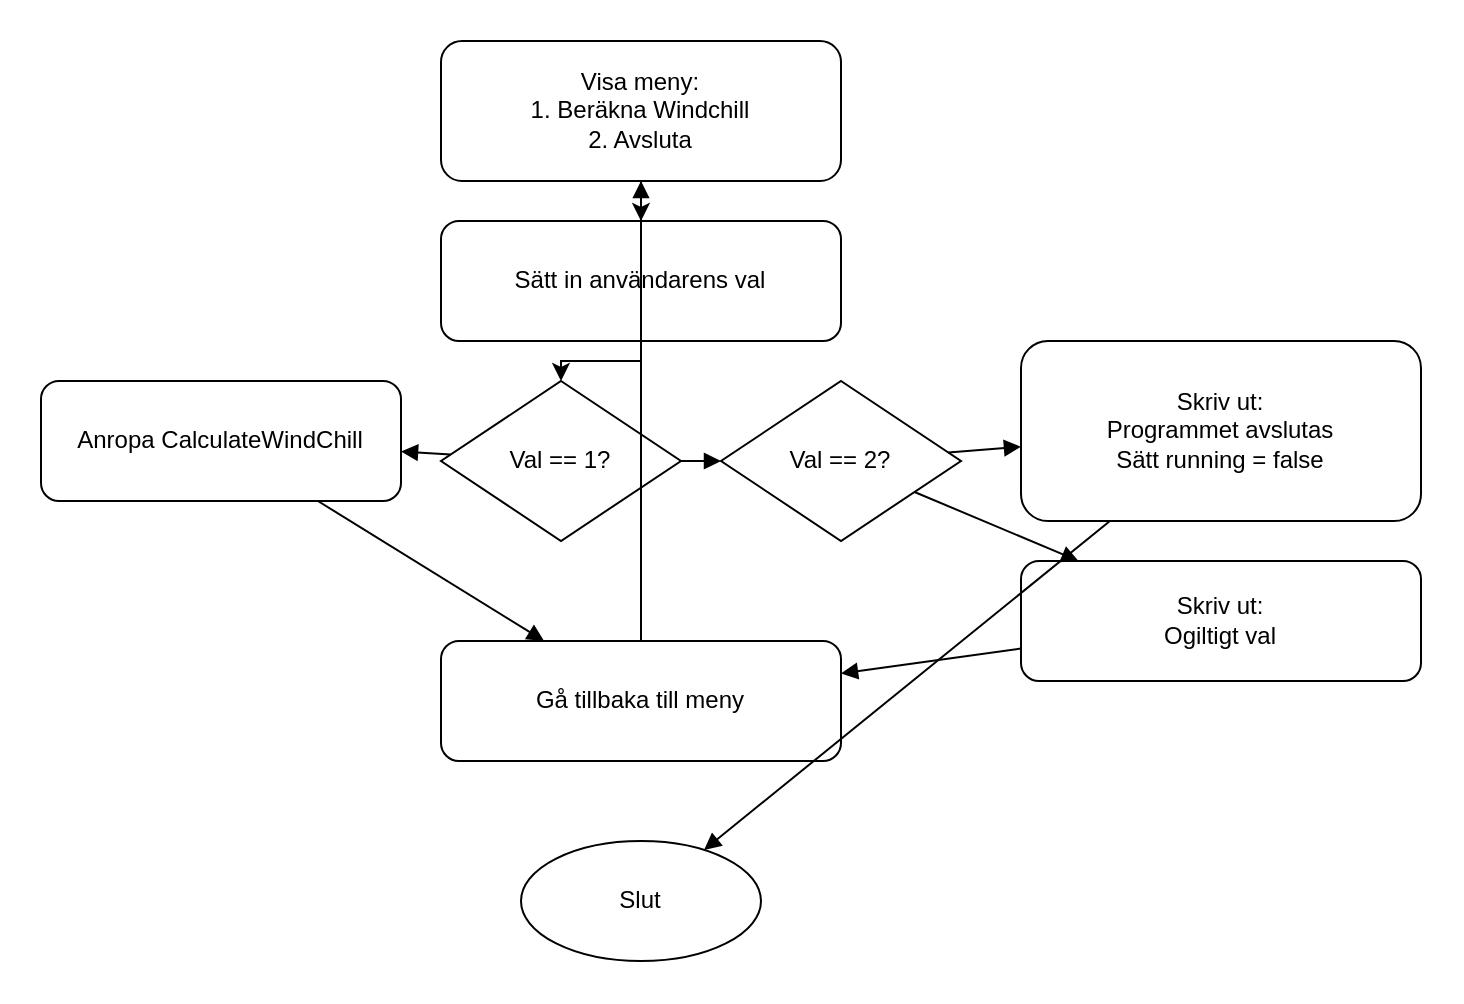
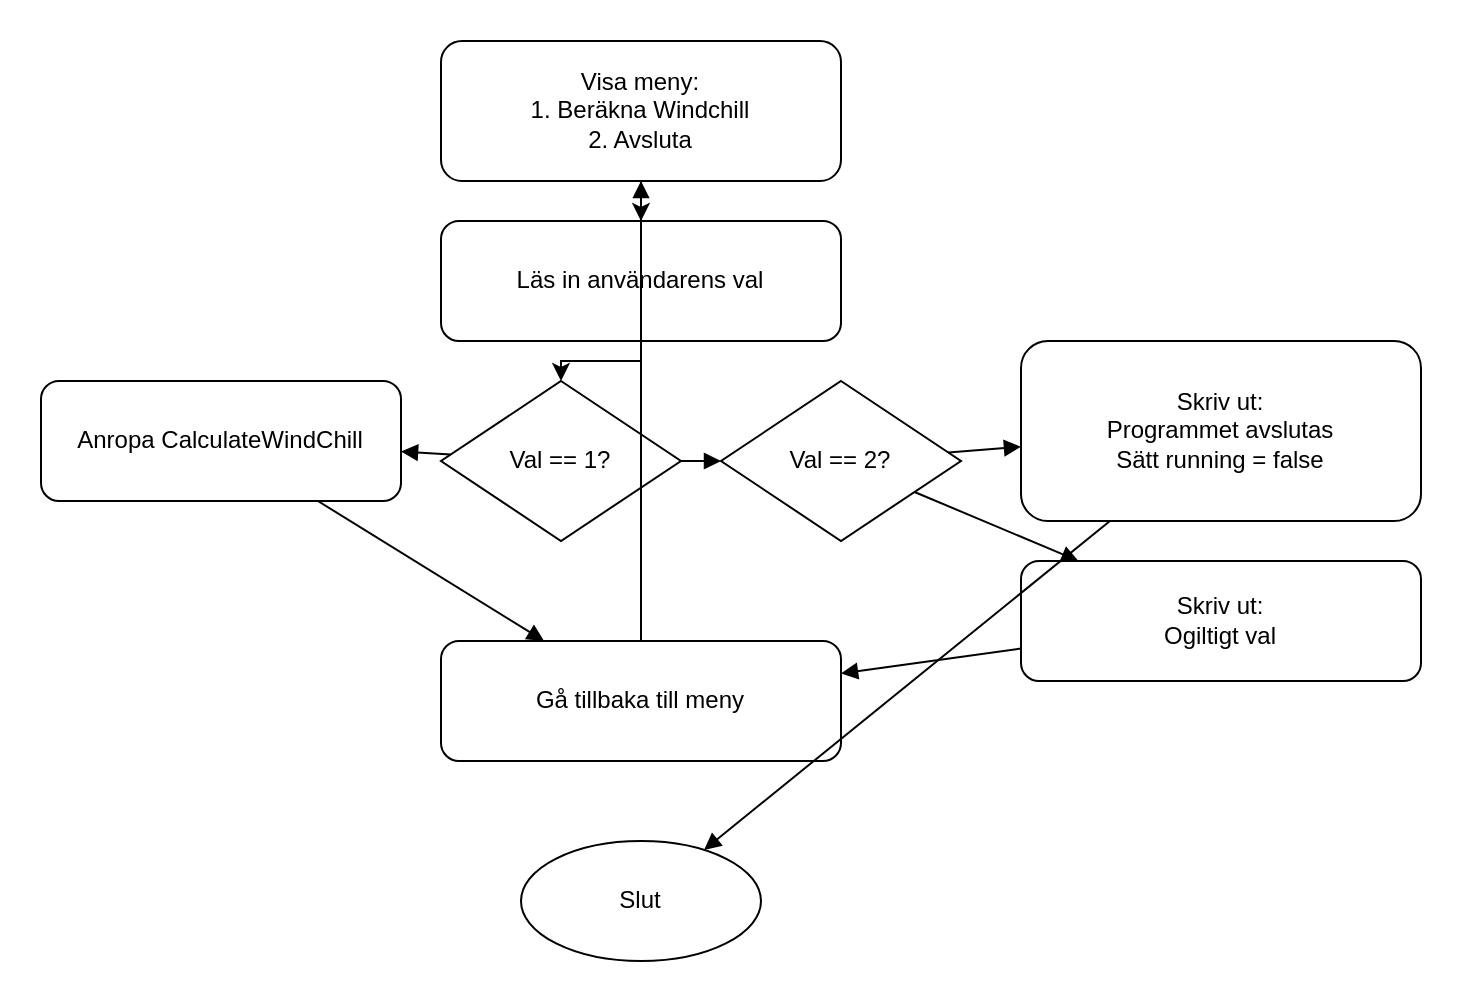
  <mxCell id="0" />
  <mxCell id="1" parent="0" />
  <mxCell id="2" value="Visa meny:&#10;1. Beräkna Windchill&#10;2. Avsluta" style="rounded=1;whiteSpace=wrap;html=1;" vertex="1" parent="1"><mxGeometry x="220" y="20" width="200" height="70" as="geometry" /></mxCell>
- <mxCell id="3" value="Sätt in användarens val" style="rounded=1;whiteSpace=wrap;html=1;" vertex="1" parent="1"><mxGeometry x="220" y="110" width="200" height="60" as="geometry" /></mxCell>
+ <mxCell id="3" value="Läs in användarens val" style="rounded=1;whiteSpace=wrap;html=1;" vertex="1" parent="1"><mxGeometry x="220" y="110" width="200" height="60" as="geometry" /></mxCell>
  <mxCell id="4" value="Val == 1?" style="rhombus;whiteSpace=wrap;html=1;" vertex="1" parent="1"><mxGeometry x="220" y="190" width="120" height="80" as="geometry" /></mxCell>
  <mxCell id="5" value="Anropa CalculateWindChill" style="rounded=1;whiteSpace=wrap;html=1;" vertex="1" parent="1"><mxGeometry x="20" y="190" width="180" height="60" as="geometry" /></mxCell>
  <mxCell id="6" value="Val == 2?" style="rhombus;whiteSpace=wrap;html=1;" vertex="1" parent="1"><mxGeometry x="360" y="190" width="120" height="80" as="geometry" /></mxCell>
  <mxCell id="7" value="Skriv ut:&#10;Programmet avslutas&#10;Sätt running = false" style="rounded=1;whiteSpace=wrap;html=1;" vertex="1" parent="1"><mxGeometry x="510" y="170" width="200" height="90" as="geometry" /></mxCell>
  <mxCell id="8" value="Skriv ut:&#10;Ogiltigt val" style="rounded=1;whiteSpace=wrap;html=1;" vertex="1" parent="1"><mxGeometry x="510" y="280" width="200" height="60" as="geometry" /></mxCell>
  <mxCell id="9" value="Gå tillbaka till meny" style="rounded=1;whiteSpace=wrap;html=1;" vertex="1" parent="1"><mxGeometry x="220" y="320" width="200" height="60" as="geometry" /></mxCell>
  <mxCell id="10" value="Slut" style="ellipse;whiteSpace=wrap;html=1;" vertex="1" parent="1"><mxGeometry x="260" y="420" width="120" height="60" as="geometry" /></mxCell>
  <mxCell id="11" style="edgeStyle=orthogonalEdgeStyle;rounded=0;" edge="1" parent="1" source="2" target="3"><mxGeometry relative="1" as="geometry" /></mxCell>
  <mxCell id="12" style="edgeStyle=orthogonalEdgeStyle;rounded=0;" edge="1" parent="1" source="3" target="4"><mxGeometry relative="1" as="geometry" /></mxCell>
  <mxCell id="13" style="endArrow=block;" edge="1" parent="1" source="4" target="5"><mxGeometry relative="1" as="geometry"><mxPoint x="150" y="190" as="targetPoint" /></mxGeometry></mxCell>
  <mxCell id="14" style="endArrow=block;" edge="1" parent="1" source="4" target="6"><mxGeometry relative="1" as="geometry" /></mxCell>
  <mxCell id="15" style="endArrow=block;" edge="1" parent="1" source="6" target="7"><mxGeometry relative="1" as="geometry" /></mxCell>
  <mxCell id="16" style="endArrow=block;" edge="1" parent="1" source="6" target="8"><mxGeometry relative="1" as="geometry" /></mxCell>
  <mxCell id="17" style="endArrow=block;" edge="1" parent="1" source="7" target="10"><mxGeometry relative="1" as="geometry" /></mxCell>
  <mxCell id="18" style="endArrow=block;" edge="1" parent="1" source="8" target="9"><mxGeometry relative="1" as="geometry" /></mxCell>
  <mxCell id="19" style="endArrow=block;" edge="1" parent="1" source="5" target="9"><mxGeometry relative="1" as="geometry" /></mxCell>
  <mxCell id="20" style="endArrow=block;" edge="1" parent="1" source="9" target="2"><mxGeometry relative="1" as="geometry" /></mxCell>
